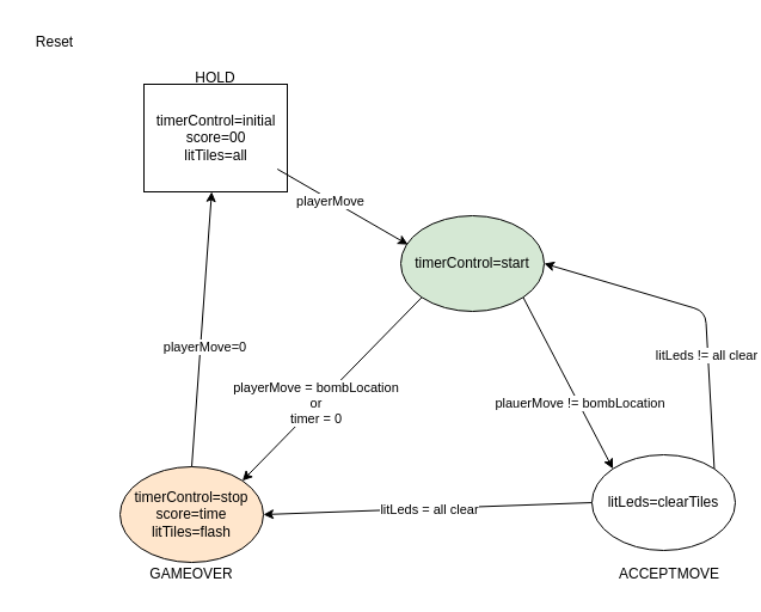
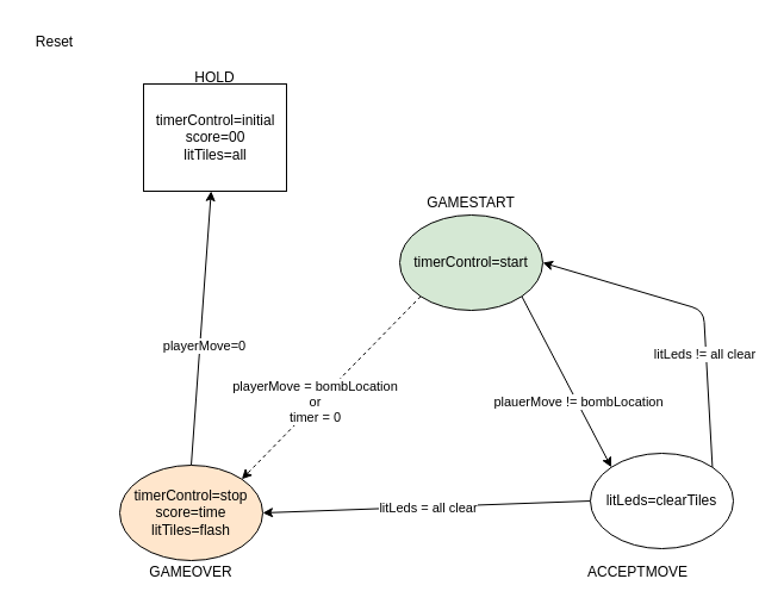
  <mxCell id="0" />
  <mxCell id="1" parent="0" />
  <mxCell id="2" value="timerControl=initial&lt;br&gt;score=00&lt;br&gt;litTiles=all" style="externalPins=0;recursiveResize=0;shadow=0;dashed=0;align=center;html=1;strokeWidth=1;shape=mxgraph.rtl.abstract.entity;container=1;collapsible=0;kind=combinational;drawPins=0;left=3;right=2;bottom=0;top=0;" parent="1" vertex="1"><mxGeometry x="120" y="70" width="120" height="90" as="geometry" /></mxCell>
  <mxCell id="3" value="Reset" style="text;html=1;align=center;verticalAlign=middle;resizable=0;points=[];autosize=1;strokeColor=none;fillColor=none;" parent="1" vertex="1"><mxGeometry x="20" y="20" width="50" height="30" as="geometry" /></mxCell>
  <mxCell id="4" value="HOLD" style="text;html=1;strokeColor=none;fillColor=none;align=center;verticalAlign=middle;whiteSpace=wrap;rounded=0;" vertex="1" parent="1"><mxGeometry x="150" y="50" width="60" height="30" as="geometry" /></mxCell>
- <mxCell id="5" style="edgeStyle=none;html=1;exitX=0;exitY=1;exitDx=0;exitDy=0;entryX=1;entryY=0;entryDx=0;entryDy=0;" edge="1" parent="1" source="9" target="15"><mxGeometry relative="1" as="geometry" /></mxCell>
+ <mxCell id="5" style="edgeStyle=none;html=1;exitX=0;exitY=1;exitDx=0;exitDy=0;entryX=1;entryY=0;entryDx=0;entryDy=0;dashed=1;" edge="1" parent="1" source="9" target="15"><mxGeometry relative="1" as="geometry" /></mxCell>
  <mxCell id="6" value="playerMove = bombLocation&lt;br&gt;or&lt;br&gt;timer = 0" style="edgeLabel;html=1;align=center;verticalAlign=middle;resizable=0;points=[];" vertex="1" connectable="0" parent="5"><mxGeometry x="0.161" y="-2" relative="1" as="geometry"><mxPoint as="offset" /></mxGeometry></mxCell>
  <mxCell id="7" style="edgeStyle=none;html=1;exitX=1;exitY=1;exitDx=0;exitDy=0;entryX=0;entryY=0;entryDx=0;entryDy=0;" edge="1" parent="1" source="9" target="21"><mxGeometry relative="1" as="geometry" /></mxCell>
  <mxCell id="8" value="plauerMove != bombLocation" style="edgeLabel;html=1;align=center;verticalAlign=middle;resizable=0;points=[];" vertex="1" connectable="0" parent="7"><mxGeometry x="0.231" y="1" relative="1" as="geometry"><mxPoint as="offset" /></mxGeometry></mxCell>
  <mxCell id="9" value="timerControl=start" style="ellipse;whiteSpace=wrap;html=1;fillColor=#d5e8d4;" vertex="1" parent="1"><mxGeometry x="335" y="180" width="120" height="80" as="geometry" /></mxCell>
- <mxCell id="10" value="" style="endArrow=classic;html=1;exitX=0.931;exitY=0.789;exitDx=0;exitDy=0;exitPerimeter=0;entryX=0.05;entryY=0.302;entryDx=0;entryDy=0;entryPerimeter=0;" edge="1" parent="1" source="2" target="9"><mxGeometry width="50" height="50" relative="1" as="geometry"><mxPoint x="350" y="210" as="sourcePoint" /><mxPoint x="400" y="160" as="targetPoint" /></mxGeometry></mxCell>
- <mxCell id="11" value="playerMove" style="edgeLabel;html=1;align=center;verticalAlign=middle;resizable=0;points=[];" vertex="1" connectable="0" parent="10"><mxGeometry x="-0.194" y="-1" relative="1" as="geometry"><mxPoint as="offset" /></mxGeometry></mxCell>
+ <mxCell id="12" value="GAMESTART" style="text;html=1;strokeColor=none;fillColor=none;align=center;verticalAlign=middle;whiteSpace=wrap;rounded=0;" vertex="1" parent="1"><mxGeometry x="355" y="160" width="80" height="20" as="geometry" /></mxCell>
  <mxCell id="13" style="edgeStyle=none;html=1;exitX=0.5;exitY=0;exitDx=0;exitDy=0;" edge="1" parent="1" source="15" target="2"><mxGeometry relative="1" as="geometry" /></mxCell>
  <mxCell id="14" value="playerMove=0" style="edgeLabel;html=1;align=center;verticalAlign=middle;resizable=0;points=[];" vertex="1" connectable="0" parent="13"><mxGeometry x="-0.123" y="-3" relative="1" as="geometry"><mxPoint as="offset" /></mxGeometry></mxCell>
  <mxCell id="15" value="timerControl=stop&lt;br&gt;score=time&lt;br&gt;litTiles=flash" style="ellipse;whiteSpace=wrap;html=1;fillColor=#ffe6cc;" vertex="1" parent="1"><mxGeometry x="100" y="390" width="120" height="80" as="geometry" /></mxCell>
  <mxCell id="16" value="GAMEOVER" style="text;html=1;strokeColor=none;fillColor=none;align=center;verticalAlign=middle;whiteSpace=wrap;rounded=0;" vertex="1" parent="1"><mxGeometry x="125" y="470" width="70" height="20" as="geometry" /></mxCell>
  <mxCell id="17" style="edgeStyle=none;html=1;exitX=0;exitY=0.5;exitDx=0;exitDy=0;entryX=1;entryY=0.5;entryDx=0;entryDy=0;" edge="1" parent="1" source="21" target="15"><mxGeometry relative="1" as="geometry" /></mxCell>
  <mxCell id="18" value="litLeds = all clear" style="edgeLabel;html=1;align=center;verticalAlign=middle;resizable=0;points=[];" vertex="1" connectable="0" parent="17"><mxGeometry x="0.196" y="1" relative="1" as="geometry"><mxPoint x="28" y="-1" as="offset" /></mxGeometry></mxCell>
  <mxCell id="19" style="edgeStyle=none;html=1;exitX=1;exitY=0;exitDx=0;exitDy=0;entryX=1;entryY=0.5;entryDx=0;entryDy=0;" edge="1" parent="1" source="21" target="9"><mxGeometry relative="1" as="geometry"><Array as="points"><mxPoint x="590" y="260" /></Array></mxGeometry></mxCell>
  <mxCell id="20" value="litLeds != all clear" style="edgeLabel;html=1;align=center;verticalAlign=middle;resizable=0;points=[];" vertex="1" connectable="0" parent="19"><mxGeometry x="-0.302" y="2" relative="1" as="geometry"><mxPoint as="offset" /></mxGeometry></mxCell>
  <mxCell id="21" value="litLeds=clearTiles" style="ellipse;whiteSpace=wrap;html=1;" vertex="1" parent="1"><mxGeometry x="495" y="380" width="120" height="80" as="geometry" /></mxCell>
- <mxCell id="22" value="ACCEPTMOVE" style="text;html=1;strokeColor=none;fillColor=none;align=center;verticalAlign=middle;whiteSpace=wrap;rounded=0;" vertex="1" parent="1"><mxGeometry x="510" y="470" width="100" height="20" as="geometry" /></mxCell>
+ <mxCell id="22" value="ACCEPTMOVE" style="text;html=1;strokeColor=none;fillColor=none;align=center;verticalAlign=middle;whiteSpace=wrap;rounded=0;" vertex="1" parent="1"><mxGeometry x="485" y="470" width="100" height="20" as="geometry" /></mxCell>
